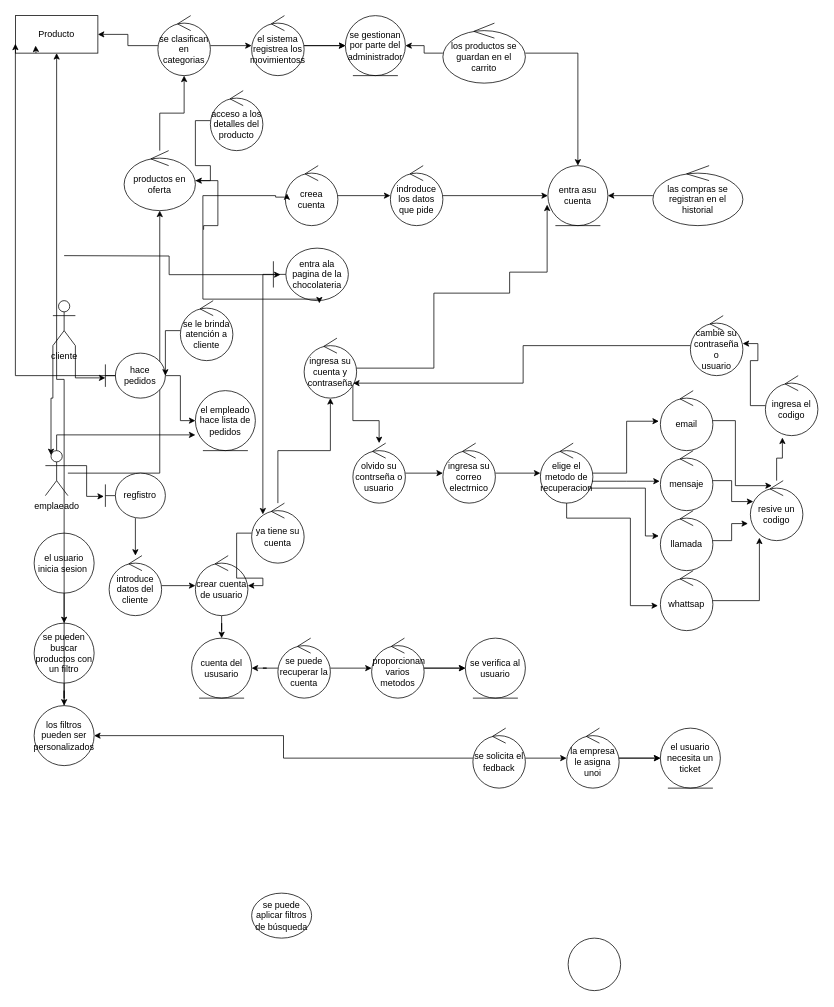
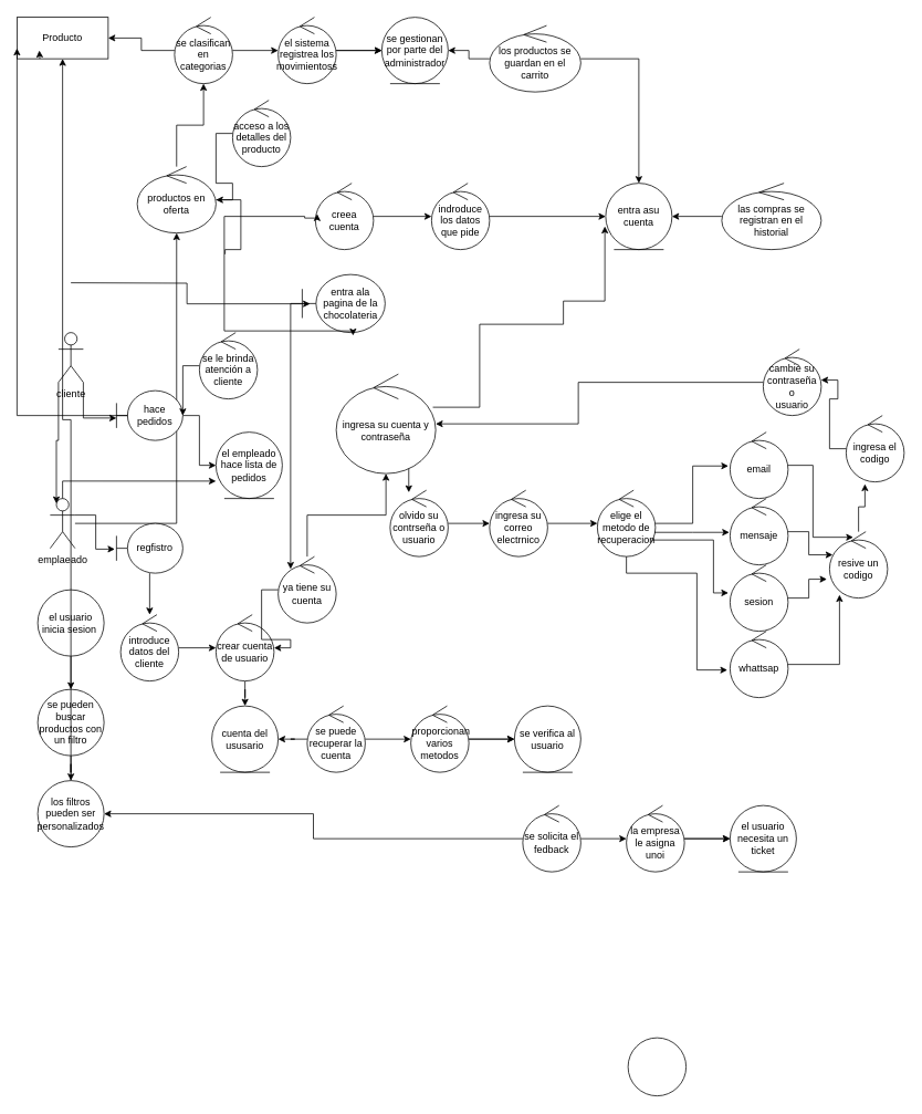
  <mxCell id="0" />
  <mxCell id="1" parent="0" />
  <mxCell id="2" value="cliente" style="shape=umlActor;verticalLabelPosition=bottom;verticalAlign=top;html=1;outlineConnect=0;" parent="1" vertex="1"><mxGeometry x="70" y="400" width="30" height="60" as="geometry" /></mxCell>
  <mxCell id="3" value="" style="edgeStyle=orthogonalEdgeStyle;rounded=0;orthogonalLoop=1;jettySize=auto;html=1;" parent="1" source="4" target="91" edge="1"><mxGeometry relative="1" as="geometry" /></mxCell>
  <mxCell id="4" value="emplaeado" style="shape=umlActor;verticalLabelPosition=bottom;verticalAlign=top;html=1;" parent="1" vertex="1"><mxGeometry x="60" y="600" width="30" height="60" as="geometry" /></mxCell>
  <mxCell id="5" style="edgeStyle=orthogonalEdgeStyle;rounded=0;orthogonalLoop=1;jettySize=auto;html=1;" parent="1" source="6" target="8" edge="1"><mxGeometry relative="1" as="geometry" /></mxCell>
  <mxCell id="6" value="regfistro" style="shape=umlBoundary;whiteSpace=wrap;html=1;" parent="1" vertex="1"><mxGeometry x="140" y="630" width="80" height="60" as="geometry" /></mxCell>
  <mxCell id="7" style="edgeStyle=orthogonalEdgeStyle;rounded=0;orthogonalLoop=1;jettySize=auto;html=1;exitX=0;exitY=1;exitDx=0;exitDy=0;exitPerimeter=0;entryX=0.25;entryY=0.1;entryDx=0;entryDy=0;entryPerimeter=0;" parent="1" source="2" target="4" edge="1"><mxGeometry relative="1" as="geometry" /></mxCell>
  <mxCell id="8" value="introduce datos del cliente" style="ellipse;shape=umlControl;whiteSpace=wrap;html=1;" parent="1" vertex="1"><mxGeometry x="145" y="740" width="70" height="80" as="geometry" /></mxCell>
  <mxCell id="9" style="edgeStyle=orthogonalEdgeStyle;rounded=0;orthogonalLoop=1;jettySize=auto;html=1;" parent="1" source="10" target="11" edge="1"><mxGeometry relative="1" as="geometry" /></mxCell>
  <mxCell id="10" value="crear cuenta&lt;br&gt;de usuario" style="ellipse;shape=umlControl;whiteSpace=wrap;html=1;" parent="1" vertex="1"><mxGeometry x="260" y="740" width="70" height="80" as="geometry" /></mxCell>
  <mxCell id="11" value="cuenta del ususario" style="ellipse;shape=umlEntity;whiteSpace=wrap;html=1;" parent="1" vertex="1"><mxGeometry x="255" y="850" width="80" height="80" as="geometry" /></mxCell>
  <mxCell id="12" style="edgeStyle=orthogonalEdgeStyle;rounded=0;orthogonalLoop=1;jettySize=auto;html=1;entryX=0;entryY=0.5;entryDx=0;entryDy=0;" parent="1" source="13" target="17" edge="1"><mxGeometry relative="1" as="geometry" /></mxCell>
  <mxCell id="13" value="hace pedidos" style="shape=umlBoundary;whiteSpace=wrap;html=1;" parent="1" vertex="1"><mxGeometry x="140" y="470" width="80" height="60" as="geometry" /></mxCell>
  <mxCell id="14" style="edgeStyle=orthogonalEdgeStyle;rounded=0;orthogonalLoop=1;jettySize=auto;html=1;exitX=1;exitY=1;exitDx=0;exitDy=0;exitPerimeter=0;entryX=0;entryY=0.55;entryDx=0;entryDy=0;entryPerimeter=0;" parent="1" source="2" target="13" edge="1"><mxGeometry relative="1" as="geometry" /></mxCell>
  <mxCell id="15" style="edgeStyle=orthogonalEdgeStyle;rounded=0;orthogonalLoop=1;jettySize=auto;html=1;entryX=0;entryY=0.5;entryDx=0;entryDy=0;entryPerimeter=0;" parent="1" source="8" target="10" edge="1"><mxGeometry relative="1" as="geometry" /></mxCell>
  <mxCell id="16" style="edgeStyle=orthogonalEdgeStyle;rounded=0;orthogonalLoop=1;jettySize=auto;html=1;exitX=1;exitY=0.333;exitDx=0;exitDy=0;exitPerimeter=0;entryX=-0.025;entryY=0.517;entryDx=0;entryDy=0;entryPerimeter=0;" parent="1" source="4" target="6" edge="1"><mxGeometry relative="1" as="geometry" /></mxCell>
  <mxCell id="17" value="el empleado hace lista de pedidos" style="ellipse;shape=umlEntity;whiteSpace=wrap;html=1;" parent="1" vertex="1"><mxGeometry x="260" y="520" width="80" height="80" as="geometry" /></mxCell>
  <mxCell id="18" style="edgeStyle=orthogonalEdgeStyle;rounded=0;orthogonalLoop=1;jettySize=auto;html=1;exitX=0.5;exitY=0;exitDx=0;exitDy=0;exitPerimeter=0;entryX=0;entryY=0.738;entryDx=0;entryDy=0;entryPerimeter=0;" parent="1" source="4" target="17" edge="1"><mxGeometry relative="1" as="geometry" /></mxCell>
  <mxCell id="19" value="entra ala pagina de la chocolateria" style="shape=umlBoundary;whiteSpace=wrap;html=1;" parent="1" vertex="1"><mxGeometry x="364" y="330" width="100" height="70" as="geometry" /></mxCell>
  <mxCell id="20" style="edgeStyle=orthogonalEdgeStyle;rounded=0;orthogonalLoop=1;jettySize=auto;html=1;exitX=0.5;exitY=0.5;exitDx=0;exitDy=0;exitPerimeter=0;entryX=0.095;entryY=0.505;entryDx=0;entryDy=0;entryPerimeter=0;" parent="1" target="19" edge="1"><mxGeometry relative="1" as="geometry"><mxPoint x="85" y="340" as="sourcePoint" /><mxPoint x="224" y="339.02" as="targetPoint" /></mxGeometry></mxCell>
  <mxCell id="21" style="edgeStyle=orthogonalEdgeStyle;rounded=0;orthogonalLoop=1;jettySize=auto;html=1;" parent="1" source="22" target="25" edge="1"><mxGeometry relative="1" as="geometry" /></mxCell>
  <mxCell id="22" value="creea cuenta" style="ellipse;shape=umlControl;whiteSpace=wrap;html=1;" parent="1" vertex="1"><mxGeometry x="380" y="220" width="70" height="80" as="geometry" /></mxCell>
  <mxCell id="23" style="edgeStyle=orthogonalEdgeStyle;rounded=0;orthogonalLoop=1;jettySize=auto;html=1;entryX=0.029;entryY=0.463;entryDx=0;entryDy=0;entryPerimeter=0;" parent="1" target="22" edge="1"><mxGeometry relative="1" as="geometry"><Array as="points"><mxPoint x="270" y="260" /><mxPoint x="367" y="260" /><mxPoint x="367" y="262" /></Array><mxPoint x="270" y="305" as="sourcePoint" /></mxGeometry></mxCell>
  <mxCell id="24" style="edgeStyle=orthogonalEdgeStyle;rounded=0;orthogonalLoop=1;jettySize=auto;html=1;" parent="1" source="25" target="26" edge="1"><mxGeometry relative="1" as="geometry" /></mxCell>
  <mxCell id="25" value="indroduce los datos que pide" style="ellipse;shape=umlControl;whiteSpace=wrap;html=1;" parent="1" vertex="1"><mxGeometry x="520" y="220" width="70" height="80" as="geometry" /></mxCell>
  <mxCell id="26" value="entra asu cuenta" style="ellipse;shape=umlEntity;whiteSpace=wrap;html=1;" parent="1" vertex="1"><mxGeometry x="730" y="220" width="80" height="80" as="geometry" /></mxCell>
  <mxCell id="27" style="edgeStyle=orthogonalEdgeStyle;rounded=0;orthogonalLoop=1;jettySize=auto;html=1;" parent="1" source="29" target="31" edge="1"><mxGeometry relative="1" as="geometry" /></mxCell>
  <mxCell id="28" value="" style="edgeStyle=orthogonalEdgeStyle;rounded=0;orthogonalLoop=1;jettySize=auto;html=1;" parent="1" source="29" target="10" edge="1"><mxGeometry relative="1" as="geometry" /></mxCell>
  <mxCell id="29" value="ya tiene su cuenta" style="ellipse;shape=umlControl;whiteSpace=wrap;html=1;" parent="1" vertex="1"><mxGeometry x="335" y="670" width="70" height="80" as="geometry" /></mxCell>
  <mxCell id="30" style="edgeStyle=orthogonalEdgeStyle;rounded=0;orthogonalLoop=1;jettySize=auto;html=1;" parent="1" source="31" target="34" edge="1"><mxGeometry relative="1" as="geometry"><Array as="points"><mxPoint x="470" y="560" /><mxPoint x="505" y="560" /></Array></mxGeometry></mxCell>
- <mxCell id="31" value="ingresa su cuenta y contraseña" style="ellipse;shape=umlControl;whiteSpace=wrap;html=1;" parent="1" vertex="1"><mxGeometry x="405" y="450" width="70" height="80" as="geometry" /></mxCell>
+ <mxCell id="31" value="ingresa su cuenta y contraseña" style="ellipse;shape=umlControl;whiteSpace=wrap;html=1;" parent="1" vertex="1"><mxGeometry x="405" y="450" width="120" height="120" as="geometry" /></mxCell>
  <mxCell id="32" style="edgeStyle=orthogonalEdgeStyle;rounded=0;orthogonalLoop=1;jettySize=auto;html=1;entryX=0.214;entryY=0.188;entryDx=0;entryDy=0;entryPerimeter=0;" parent="1" source="19" target="29" edge="1"><mxGeometry relative="1" as="geometry"><Array as="points"><mxPoint x="350" y="365" /></Array><mxPoint x="420" y="440" as="sourcePoint" /></mxGeometry></mxCell>
  <mxCell id="33" style="edgeStyle=orthogonalEdgeStyle;rounded=0;orthogonalLoop=1;jettySize=auto;html=1;" parent="1" source="34" target="37" edge="1"><mxGeometry relative="1" as="geometry" /></mxCell>
  <mxCell id="34" value="olvido su contrseña o usuario" style="ellipse;shape=umlControl;whiteSpace=wrap;html=1;" parent="1" vertex="1"><mxGeometry x="470" y="590" width="70" height="80" as="geometry" /></mxCell>
  <mxCell id="35" style="edgeStyle=orthogonalEdgeStyle;rounded=0;orthogonalLoop=1;jettySize=auto;html=1;entryX=-0.012;entryY=0.65;entryDx=0;entryDy=0;entryPerimeter=0;" parent="1" source="31" target="26" edge="1"><mxGeometry relative="1" as="geometry"><Array as="points"><mxPoint x="578" y="490" /><mxPoint x="578" y="390" /><mxPoint x="679" y="390" /><mxPoint x="679" y="362" /></Array></mxGeometry></mxCell>
  <mxCell id="36" style="edgeStyle=orthogonalEdgeStyle;rounded=0;orthogonalLoop=1;jettySize=auto;html=1;" parent="1" source="37" target="38" edge="1"><mxGeometry relative="1" as="geometry" /></mxCell>
  <mxCell id="37" value="ingresa su correo electrnico" style="ellipse;shape=umlControl;whiteSpace=wrap;html=1;" parent="1" vertex="1"><mxGeometry x="590" y="590" width="70" height="80" as="geometry" /></mxCell>
  <mxCell id="38" value="elige el metodo de recuperacion" style="ellipse;shape=umlControl;whiteSpace=wrap;html=1;" parent="1" vertex="1"><mxGeometry x="720" y="590" width="70" height="80" as="geometry" /></mxCell>
  <mxCell id="39" value="email" style="ellipse;shape=umlControl;whiteSpace=wrap;html=1;" parent="1" vertex="1"><mxGeometry x="880" y="520" width="70" height="80" as="geometry" /></mxCell>
  <mxCell id="40" value="mensaje" style="ellipse;shape=umlControl;whiteSpace=wrap;html=1;" parent="1" vertex="1"><mxGeometry x="880" y="600" width="70" height="80" as="geometry" /></mxCell>
- <mxCell id="41" value="llamada" style="ellipse;shape=umlControl;whiteSpace=wrap;html=1;" parent="1" vertex="1"><mxGeometry x="880" y="680" width="70" height="80" as="geometry" /></mxCell>
+ <mxCell id="41" value="sesion" style="ellipse;shape=umlControl;whiteSpace=wrap;html=1;" parent="1" vertex="1"><mxGeometry x="880" y="680" width="70" height="80" as="geometry" /></mxCell>
  <mxCell id="42" value="whattsap" style="ellipse;shape=umlControl;whiteSpace=wrap;html=1;" parent="1" vertex="1"><mxGeometry x="880" y="760" width="70" height="80" as="geometry" /></mxCell>
  <mxCell id="43" value="resive un codigo" style="ellipse;shape=umlControl;whiteSpace=wrap;html=1;" parent="1" vertex="1"><mxGeometry x="1000" y="640" width="70" height="80" as="geometry" /></mxCell>
  <mxCell id="44" style="edgeStyle=orthogonalEdgeStyle;rounded=0;orthogonalLoop=1;jettySize=auto;html=1;entryX=-0.029;entryY=0.51;entryDx=0;entryDy=0;entryPerimeter=0;" parent="1" source="38" target="39" edge="1"><mxGeometry relative="1" as="geometry" /></mxCell>
  <mxCell id="45" style="edgeStyle=orthogonalEdgeStyle;rounded=0;orthogonalLoop=1;jettySize=auto;html=1;entryX=-0.013;entryY=0.51;entryDx=0;entryDy=0;entryPerimeter=0;" parent="1" source="38" target="40" edge="1"><mxGeometry relative="1" as="geometry"><Array as="points"><mxPoint x="835" y="640" /></Array></mxGeometry></mxCell>
  <mxCell id="46" style="edgeStyle=orthogonalEdgeStyle;rounded=0;orthogonalLoop=1;jettySize=auto;html=1;entryX=-0.029;entryY=0.422;entryDx=0;entryDy=0;entryPerimeter=0;" parent="1" source="38" target="41" edge="1"><mxGeometry relative="1" as="geometry"><Array as="points"><mxPoint x="860" y="650" /><mxPoint x="860" y="714" /></Array></mxGeometry></mxCell>
  <mxCell id="47" style="edgeStyle=orthogonalEdgeStyle;rounded=0;orthogonalLoop=1;jettySize=auto;html=1;entryX=-0.046;entryY=0.584;entryDx=0;entryDy=0;entryPerimeter=0;" parent="1" source="38" target="42" edge="1"><mxGeometry relative="1" as="geometry"><Array as="points"><mxPoint x="755" y="690" /><mxPoint x="840" y="690" /><mxPoint x="840" y="807" /></Array></mxGeometry></mxCell>
  <mxCell id="48" value="ingresa el codigo" style="ellipse;shape=umlControl;whiteSpace=wrap;html=1;" parent="1" vertex="1"><mxGeometry x="1020" y="500" width="70" height="80" as="geometry" /></mxCell>
  <mxCell id="49" style="edgeStyle=orthogonalEdgeStyle;rounded=0;orthogonalLoop=1;jettySize=auto;html=1;entryX=0.408;entryY=0.084;entryDx=0;entryDy=0;entryPerimeter=0;" parent="1" source="39" target="43" edge="1"><mxGeometry relative="1" as="geometry"><Array as="points"><mxPoint x="980" y="560" /><mxPoint x="980" y="647" /></Array></mxGeometry></mxCell>
  <mxCell id="50" style="edgeStyle=orthogonalEdgeStyle;rounded=0;orthogonalLoop=1;jettySize=auto;html=1;entryX=0.055;entryY=0.349;entryDx=0;entryDy=0;entryPerimeter=0;" parent="1" source="40" target="43" edge="1"><mxGeometry relative="1" as="geometry" /></mxCell>
  <mxCell id="51" style="edgeStyle=orthogonalEdgeStyle;rounded=0;orthogonalLoop=1;jettySize=auto;html=1;entryX=-0.046;entryY=0.716;entryDx=0;entryDy=0;entryPerimeter=0;" parent="1" source="41" target="43" edge="1"><mxGeometry relative="1" as="geometry" /></mxCell>
  <mxCell id="52" style="edgeStyle=orthogonalEdgeStyle;rounded=0;orthogonalLoop=1;jettySize=auto;html=1;entryX=0.172;entryY=0.951;entryDx=0;entryDy=0;entryPerimeter=0;" parent="1" source="42" target="43" edge="1"><mxGeometry relative="1" as="geometry" /></mxCell>
  <mxCell id="53" style="edgeStyle=orthogonalEdgeStyle;rounded=0;orthogonalLoop=1;jettySize=auto;html=1;entryX=0.324;entryY=1.032;entryDx=0;entryDy=0;entryPerimeter=0;" parent="1" source="43" target="48" edge="1"><mxGeometry relative="1" as="geometry" /></mxCell>
  <mxCell id="54" style="edgeStyle=orthogonalEdgeStyle;rounded=0;orthogonalLoop=1;jettySize=auto;html=1;" parent="1" source="55" target="31" edge="1"><mxGeometry relative="1" as="geometry"><Array as="points"><mxPoint x="697" y="460" /><mxPoint x="697" y="510" /></Array></mxGeometry></mxCell>
  <mxCell id="55" value="cambie su contraseña o&lt;br&gt;usuario" style="ellipse;shape=umlControl;whiteSpace=wrap;html=1;" parent="1" vertex="1"><mxGeometry x="920" y="420" width="70" height="80" as="geometry" /></mxCell>
  <mxCell id="56" style="edgeStyle=orthogonalEdgeStyle;rounded=0;orthogonalLoop=1;jettySize=auto;html=1;entryX=0.996;entryY=0.466;entryDx=0;entryDy=0;entryPerimeter=0;" parent="1" source="48" target="55" edge="1"><mxGeometry relative="1" as="geometry" /></mxCell>
  <mxCell id="57" value="" style="edgeStyle=orthogonalEdgeStyle;rounded=0;orthogonalLoop=1;jettySize=auto;html=1;" parent="1" source="58" target="11" edge="1"><mxGeometry relative="1" as="geometry" /></mxCell>
  <mxCell id="58" value="se puede recuperar la cuenta" style="ellipse;shape=umlControl;whiteSpace=wrap;html=1;" parent="1" vertex="1"><mxGeometry x="370" y="850" width="70" height="80" as="geometry" /></mxCell>
  <mxCell id="59" style="edgeStyle=orthogonalEdgeStyle;rounded=0;orthogonalLoop=1;jettySize=auto;html=1;" parent="1" source="61" target="62" edge="1"><mxGeometry relative="1" as="geometry" /></mxCell>
  <mxCell id="60" value="" style="edgeStyle=orthogonalEdgeStyle;rounded=0;orthogonalLoop=1;jettySize=auto;html=1;" parent="1" source="61" target="62" edge="1"><mxGeometry relative="1" as="geometry" /></mxCell>
  <mxCell id="61" value="&amp;nbsp;proporcionan varios metodos" style="ellipse;shape=umlControl;whiteSpace=wrap;html=1;" parent="1" vertex="1"><mxGeometry x="495" y="850" width="70" height="80" as="geometry" /></mxCell>
  <mxCell id="62" value="se verifica al usuario" style="ellipse;shape=umlEntity;whiteSpace=wrap;html=1;" parent="1" vertex="1"><mxGeometry x="620" y="850" width="80" height="80" as="geometry" /></mxCell>
  <mxCell id="63" style="edgeStyle=orthogonalEdgeStyle;rounded=0;orthogonalLoop=1;jettySize=auto;html=1;entryX=0;entryY=0.5;entryDx=0;entryDy=0;entryPerimeter=0;" parent="1" source="58" target="61" edge="1"><mxGeometry relative="1" as="geometry" /></mxCell>
  <mxCell id="64" value="" style="edgeStyle=orthogonalEdgeStyle;rounded=0;orthogonalLoop=1;jettySize=auto;html=1;" parent="1" source="65" target="84" edge="1"><mxGeometry relative="1" as="geometry"><mxPoint x="510" y="1020" as="targetPoint" /></mxGeometry></mxCell>
  <mxCell id="65" value="se solicita el fedback" style="ellipse;shape=umlControl;whiteSpace=wrap;html=1;" parent="1" vertex="1"><mxGeometry x="630" y="970" width="70" height="80" as="geometry" /></mxCell>
  <mxCell id="66" style="edgeStyle=orthogonalEdgeStyle;rounded=0;orthogonalLoop=1;jettySize=auto;html=1;" parent="1" source="68" target="69" edge="1"><mxGeometry relative="1" as="geometry" /></mxCell>
  <mxCell id="67" value="" style="edgeStyle=orthogonalEdgeStyle;rounded=0;orthogonalLoop=1;jettySize=auto;html=1;" parent="1" source="68" target="69" edge="1"><mxGeometry relative="1" as="geometry" /></mxCell>
  <mxCell id="68" value="la empresa le asigna unoi" style="ellipse;shape=umlControl;whiteSpace=wrap;html=1;" parent="1" vertex="1"><mxGeometry x="755" y="970" width="70" height="80" as="geometry" /></mxCell>
  <mxCell id="69" value="el usuario necesita un ticket" style="ellipse;shape=umlEntity;whiteSpace=wrap;html=1;" parent="1" vertex="1"><mxGeometry x="880" y="970" width="80" height="80" as="geometry" /></mxCell>
  <mxCell id="70" style="edgeStyle=orthogonalEdgeStyle;rounded=0;orthogonalLoop=1;jettySize=auto;html=1;entryX=0;entryY=0.5;entryDx=0;entryDy=0;entryPerimeter=0;" parent="1" source="65" target="68" edge="1"><mxGeometry relative="1" as="geometry" /></mxCell>
  <mxCell id="71" value="Producto" style="html=1;whiteSpace=wrap;" parent="1" vertex="1"><mxGeometry x="20" y="20" width="110" height="50" as="geometry" /></mxCell>
  <mxCell id="72" value="" style="edgeStyle=orthogonalEdgeStyle;rounded=0;orthogonalLoop=1;jettySize=auto;html=1;" parent="1" source="73" target="71" edge="1"><mxGeometry relative="1" as="geometry" /></mxCell>
  <mxCell id="73" value="se clasifican en categorias" style="ellipse;shape=umlControl;whiteSpace=wrap;html=1;" parent="1" vertex="1"><mxGeometry x="210" y="20" width="70" height="80" as="geometry" /></mxCell>
  <mxCell id="74" style="edgeStyle=orthogonalEdgeStyle;rounded=0;orthogonalLoop=1;jettySize=auto;html=1;" parent="1" source="76" target="77" edge="1"><mxGeometry relative="1" as="geometry" /></mxCell>
  <mxCell id="75" value="" style="edgeStyle=orthogonalEdgeStyle;rounded=0;orthogonalLoop=1;jettySize=auto;html=1;" parent="1" source="76" target="77" edge="1"><mxGeometry relative="1" as="geometry" /></mxCell>
  <mxCell id="76" value="el sistema registrea los movimientoss" style="ellipse;shape=umlControl;whiteSpace=wrap;html=1;" parent="1" vertex="1"><mxGeometry x="335" y="20" width="70" height="80" as="geometry" /></mxCell>
  <mxCell id="77" value="se gestionan por parte del administrador" style="ellipse;shape=umlEntity;whiteSpace=wrap;html=1;" parent="1" vertex="1"><mxGeometry x="460" y="20" width="80" height="80" as="geometry" /></mxCell>
  <mxCell id="78" style="edgeStyle=orthogonalEdgeStyle;rounded=0;orthogonalLoop=1;jettySize=auto;html=1;entryX=0;entryY=0.5;entryDx=0;entryDy=0;entryPerimeter=0;" parent="1" source="73" target="76" edge="1"><mxGeometry relative="1" as="geometry" /></mxCell>
  <mxCell id="79" value="" style="edgeStyle=orthogonalEdgeStyle;rounded=0;orthogonalLoop=1;jettySize=auto;html=1;" parent="1" source="80" target="82" edge="1"><mxGeometry relative="1" as="geometry" /></mxCell>
  <mxCell id="80" value="el usuario inicia sesion&amp;nbsp;" style="ellipse;whiteSpace=wrap;html=1;" parent="1" vertex="1"><mxGeometry x="45" y="710" width="80" height="80" as="geometry" /></mxCell>
  <mxCell id="81" value="" style="edgeStyle=orthogonalEdgeStyle;rounded=0;orthogonalLoop=1;jettySize=auto;html=1;" parent="1" source="82" target="84" edge="1"><mxGeometry relative="1" as="geometry" /></mxCell>
  <mxCell id="82" value="se pueden buscar productos con un filtro" style="ellipse;whiteSpace=wrap;html=1;" parent="1" vertex="1"><mxGeometry x="45" y="830" width="80" height="80" as="geometry" /></mxCell>
  <mxCell id="83" value="" style="edgeStyle=orthogonalEdgeStyle;rounded=0;orthogonalLoop=1;jettySize=auto;html=1;" parent="1" source="84" target="71" edge="1"><mxGeometry relative="1" as="geometry" /></mxCell>
  <mxCell id="84" value="los filtros pueden ser personalizados" style="ellipse;whiteSpace=wrap;html=1;" parent="1" vertex="1"><mxGeometry x="45" y="940" width="80" height="80" as="geometry" /></mxCell>
  <mxCell id="85" value="" style="endArrow=classic;html=1;rounded=0;entryX=0;entryY=0.75;entryDx=0;entryDy=0;exitX=0.171;exitY=0.5;exitDx=0;exitDy=0;exitPerimeter=0;" edge="1" parent="1" source="13" target="71"><mxGeometry width="50" height="50" relative="1" as="geometry"><mxPoint x="20" y="1060" as="sourcePoint" /><mxPoint x="230" y="740" as="targetPoint" /><Array as="points"><mxPoint x="20" y="500" /></Array></mxGeometry></mxCell>
  <mxCell id="86" style="edgeStyle=orthogonalEdgeStyle;rounded=0;orthogonalLoop=1;jettySize=auto;html=1;exitX=0.25;exitY=1;exitDx=0;exitDy=0;entryX=0.245;entryY=0.8;entryDx=0;entryDy=0;entryPerimeter=0;" edge="1" parent="1" source="71" target="71"><mxGeometry relative="1" as="geometry" /></mxCell>
- <mxCell id="87" value="se puede aplicar filtros de búsqueda" style="ellipse;whiteSpace=wrap;html=1;" vertex="1" parent="1"><mxGeometry x="335" y="1190" width="80" height="60" as="geometry" /></mxCell>
  <mxCell id="88" value="" style="ellipse;whiteSpace=wrap;html=1;aspect=fixed;" vertex="1" parent="1"><mxGeometry x="757" y="1250" width="70" height="70" as="geometry" /></mxCell>
  <mxCell id="89" value="" style="edgeStyle=orthogonalEdgeStyle;rounded=0;orthogonalLoop=1;jettySize=auto;html=1;entryX=0.613;entryY=1.052;entryDx=0;entryDy=0;entryPerimeter=0;" edge="1" parent="1" source="91" target="19"><mxGeometry relative="1" as="geometry"><mxPoint x="270" y="305" as="targetPoint" /><Array as="points"><mxPoint x="290" y="240" /><mxPoint x="290" y="300" /><mxPoint x="271" y="300" /><mxPoint x="271" y="305" /><mxPoint x="270" y="305" /><mxPoint x="270" y="398" /><mxPoint x="425" y="398" /></Array></mxGeometry></mxCell>
  <mxCell id="90" value="" style="edgeStyle=orthogonalEdgeStyle;rounded=0;orthogonalLoop=1;jettySize=auto;html=1;" edge="1" parent="1" source="91" target="73"><mxGeometry relative="1" as="geometry" /></mxCell>
  <mxCell id="91" value="productos en oferta" style="ellipse;shape=umlControl;whiteSpace=wrap;html=1;" vertex="1" parent="1"><mxGeometry x="165" y="200" width="95" height="80" as="geometry" /></mxCell>
  <mxCell id="92" value="" style="edgeStyle=orthogonalEdgeStyle;rounded=0;orthogonalLoop=1;jettySize=auto;html=1;" edge="1" parent="1" source="93" target="91"><mxGeometry relative="1" as="geometry" /></mxCell>
  <mxCell id="93" value="acceso a los detalles del producto" style="ellipse;shape=umlControl;whiteSpace=wrap;html=1;" vertex="1" parent="1"><mxGeometry x="280" y="120" width="70" height="80" as="geometry" /></mxCell>
  <mxCell id="94" value="" style="edgeStyle=orthogonalEdgeStyle;rounded=0;orthogonalLoop=1;jettySize=auto;html=1;" edge="1" parent="1" source="96" target="26"><mxGeometry relative="1" as="geometry" /></mxCell>
  <mxCell id="95" value="" style="edgeStyle=orthogonalEdgeStyle;rounded=0;orthogonalLoop=1;jettySize=auto;html=1;" edge="1" parent="1" source="96" target="77"><mxGeometry relative="1" as="geometry" /></mxCell>
  <mxCell id="96" value="los productos se guardan en el carrito" style="ellipse;shape=umlControl;whiteSpace=wrap;html=1;" vertex="1" parent="1"><mxGeometry x="590" y="30" width="110" height="80" as="geometry" /></mxCell>
  <mxCell id="97" value="" style="edgeStyle=orthogonalEdgeStyle;rounded=0;orthogonalLoop=1;jettySize=auto;html=1;" edge="1" parent="1" source="98" target="26"><mxGeometry relative="1" as="geometry" /></mxCell>
  <mxCell id="98" value="las compras se registran en el historial" style="ellipse;shape=umlControl;whiteSpace=wrap;html=1;" vertex="1" parent="1"><mxGeometry x="870" y="220" width="120" height="80" as="geometry" /></mxCell>
  <mxCell id="99" value="" style="edgeStyle=orthogonalEdgeStyle;rounded=0;orthogonalLoop=1;jettySize=auto;html=1;" edge="1" parent="1" source="100" target="13"><mxGeometry relative="1" as="geometry" /></mxCell>
  <mxCell id="100" value="se le brinda atención a cliente" style="ellipse;shape=umlControl;whiteSpace=wrap;html=1;" vertex="1" parent="1"><mxGeometry x="240" y="400" width="70" height="80" as="geometry" /></mxCell>
